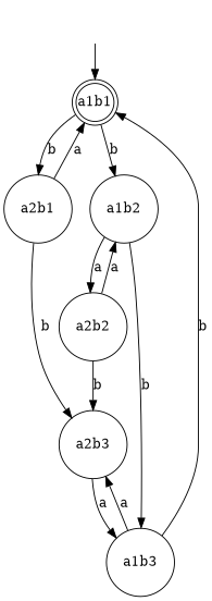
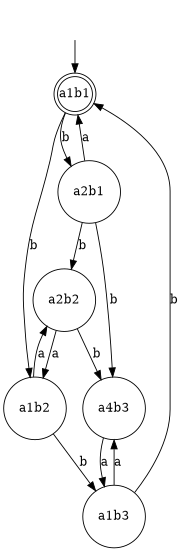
  digraph {
    rankdir=TB
    node [margin=0.1 shape=circle]
    a1b1 [margin=0 shape=doublecircle]
    a2b1
    a1b2
    a2b2
-   a2b3
+   a2b3 [label=a4b3]
    a1b3
    " " [color=white width=0]
    a1b1 -> a2b1 [label=b]
    a1b1 -> a1b2 [label=b]
    a2b1 -> a1b1 [label=a]
+   a2b1 -> a2b2 [label=b]
    a2b1 -> a2b3 [label=b]
    a1b2 -> a2b2 [label=a]
    a1b2 -> a1b3 [label=b]
    a2b2 -> a1b2 [label=a]
    a2b2 -> a2b3 [label=b]
    a2b3 -> a1b3 [label=a]
    a1b3 -> a1b1 [label=b]
    a1b3 -> a2b3 [label=a]
    " " -> a1b1
  }
